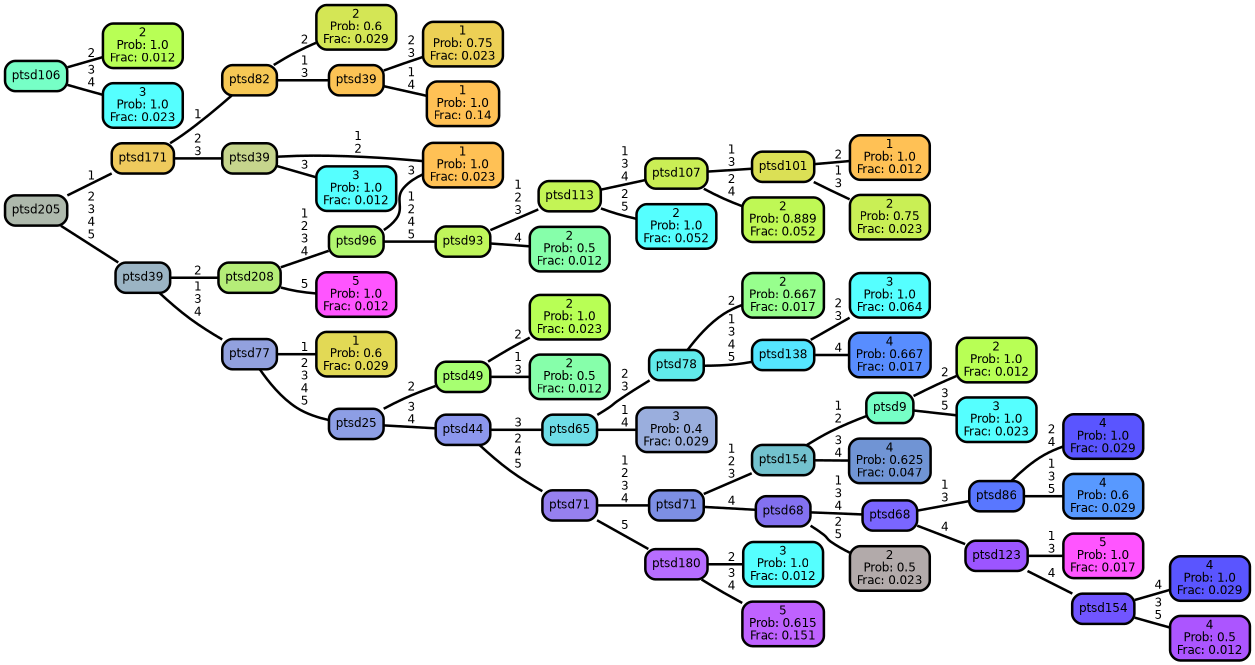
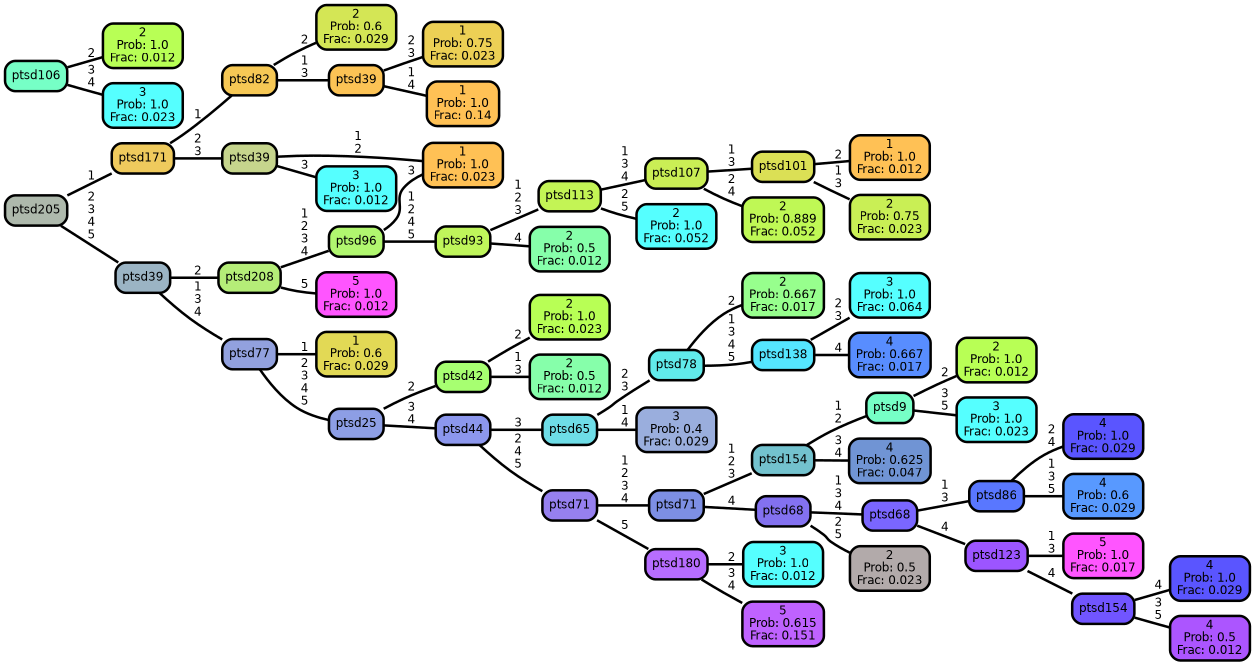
  graph {
    rankdir=LR
    ranksep="0 equally"
    splines=straight
    node [color=black fillcolor="#55ffff" fontcolor=black fontname=helvetica penwidth=3 shape=box style="filled, rounded"]
    edge [color=black fontname=helvetica penwidth=3]
    n1 [fillcolor="#d4e655" label="2\nProb: 0.6\nFrac: 0.029"]
    n2 [fillcolor="#f6c855" label=ptsd82]
    n3 [fillcolor="#fcc355" label=ptsd39]
    n4 [fillcolor="#edd055" label="1\nProb: 0.75\nFrac: 0.023"]
    n5 [fillcolor="#ffc155" label="1\nProb: 1.0\nFrac: 0.14"]
    n6 [fillcolor="#efca5d" label=ptsd171]
    n7 [fillcolor="#c6d58d" label=ptsd39]
    n8 [fillcolor="#ffc155" label="1\nProb: 1.0\nFrac: 0.023"]
    n9 [label="3\nProb: 1.0\nFrac: 0.012"]
    n10 [fillcolor="#aeb9ac" label=ptsd205]
    n11 [fillcolor="#9bb4c4" label=ptsd39]
    n12 [fillcolor="#b5ed78" label=ptsd208]
    n13 [fillcolor="#92a1de" label=ptsd77]
    n14 [fillcolor="#b8ff55" label="2\nProb: 1.0\nFrac: 0.012"]
    n15 [fillcolor="#76ffc6" label=ptsd106]
    n16 [label="3\nProb: 1.0\nFrac: 0.023"]
    n17 [fillcolor="#b1f76f" label=ptsd96]
    n18 [fillcolor="#bff55b" label=ptsd93]
    n19 [fillcolor="#c3f455" label=ptsd113]
    n20 [fillcolor="#86ffaa" label="2\nProb: 0.5\nFrac: 0.012"]
    n21 [fillcolor="#ffc155" label="1\nProb: 1.0\nFrac: 0.012"]
    n22 [fillcolor="#dbe055" label=ptsd101]
    n23 [fillcolor="#c9ef55" label="2\nProb: 0.75\nFrac: 0.023"]
    n24 [fillcolor="#caee55" label=ptsd107]
    n25 [fillcolor="#bff855" label="2\nProb: 0.889\nFrac: 0.052"]
    n26 [label="2\nProb: 1.0\nFrac: 0.052"]
    n27 [fillcolor="#ff55ff" label="5\nProb: 1.0\nFrac: 0.012"]
    n28 [fillcolor="#e2d955" label="1\nProb: 0.6\nFrac: 0.029"]
    n29 [fillcolor="#8d9ee5" label=ptsd25]
-   n30 [fillcolor="#a7ff71" label=ptsd49]
+   n30 [fillcolor="#a7ff71" label=ptsd42]
    n31 [fillcolor="#8c97ed" label=ptsd44]
    n32 [fillcolor="#b8ff55" label="2\nProb: 1.0\nFrac: 0.023"]
    n33 [fillcolor="#86ffaa" label="2\nProb: 0.5\nFrac: 0.012"]
    n34 [fillcolor="#6edde7" label=ptsd65]
    n35 [fillcolor="#9680ef" label=ptsd71]
    n36 [fillcolor="#97ff8d" label="2\nProb: 0.667\nFrac: 0.017"]
    n37 [fillcolor="#61ebeb" label=ptsd78]
    n38 [fillcolor="#55e6ff" label=ptsd138]
    n39 [label="3\nProb: 1.0\nFrac: 0.064"]
    n40 [fillcolor="#588dff" label="4\nProb: 0.667\nFrac: 0.017"]
    n41 [fillcolor="#9aaedd" label="3\nProb: 0.4\nFrac: 0.029"]
    n42 [fillcolor="#7d8fe4" label=ptsd71]
    n43 [fillcolor="#b76dff" label=ptsd180]
    n44 [fillcolor="#b8ff55" label="2\nProb: 1.0\nFrac: 0.012"]
    n45 [fillcolor="#76ffc6" label=ptsd9]
    n46 [label="3\nProb: 1.0\nFrac: 0.023"]
    n47 [fillcolor="#73c2ce" label=ptsd154]
    n48 [fillcolor="#7094d4" label="4\nProb: 0.625\nFrac: 0.047"]
    n49 [fillcolor="#8371f0" label=ptsd68]
    n50 [fillcolor="#7a66ff" label=ptsd68]
    n51 [fillcolor="#b2aaaa" label="2\nProb: 0.5\nFrac: 0.023"]
    n52 [fillcolor="#5a55ff" label="4\nProb: 1.0\nFrac: 0.029"]
    n53 [fillcolor="#5977ff" label=ptsd86]
    n54 [fillcolor="#5899ff" label="4\nProb: 0.6\nFrac: 0.029"]
    n55 [fillcolor="#9c55ff" label=ptsd123]
    n56 [fillcolor="#ff55ff" label="5\nProb: 1.0\nFrac: 0.017"]
    n57 [fillcolor="#7155ff" label=ptsd154]
    n58 [fillcolor="#5a55ff" label="4\nProb: 1.0\nFrac: 0.029"]
    n59 [fillcolor="#ac55ff" label="4\nProb: 0.5\nFrac: 0.012"]
    n60 [label="3\nProb: 1.0\nFrac: 0.012"]
    n61 [fillcolor="#bf62ff" label="5\nProb: 0.615\nFrac: 0.151"]
    subgraph sub_1 {
      rank=same
    }
    n2 -- n1 [label=" 2"]
    n2 -- n3 [label=" 1\n 3"]
    n3 -- n4 [label=" 2\n 3"]
    n3 -- n5 [label=" 1\n 4"]
    n6 -- n2 [label=" 1"]
    n6 -- n7 [label=" 2\n 3"]
    n7 -- n8 [label=" 1\n 2"]
    n7 -- n9 [label=" 3"]
    n10 -- n6 [label=" 1"]
    n10 -- n11 [label=" 2\n 3\n 4\n 5"]
    n11 -- n12 [label=" 2"]
    n11 -- n13 [label=" 1\n 3\n 4"]
    n12 -- n17 [label=" 1\n 2\n 3\n 4"]
    n12 -- n27 [label=" 5"]
    n13 -- n28 [label=" 1"]
    n13 -- n29 [label=" 2\n 3\n 4\n 5"]
    n15 -- n14 [label=" 2"]
    n15 -- n16 [label=" 3\n 4"]
    n17 -- n8 [label=" 3"]
    n17 -- n18 [label=" 1\n 2\n 4\n 5"]
    n18 -- n19 [label=" 1\n 2\n 3"]
    n18 -- n20 [label=" 4"]
    n19 -- n24 [label=" 1\n 3\n 4"]
    n19 -- n26 [label=" 2\n 5"]
    n22 -- n21 [label=" 2"]
    n22 -- n23 [label=" 1\n 3"]
    n24 -- n22 [label=" 1\n 3"]
    n24 -- n25 [label=" 2\n 4"]
    n29 -- n30 [label=" 2"]
    n29 -- n31 [label=" 3\n 4"]
    n30 -- n32 [label=" 2"]
    n30 -- n33 [label=" 1\n 3"]
    n31 -- n34 [label=" 3"]
    n31 -- n35 [label=" 2\n 4\n 5"]
    n34 -- n37 [label=" 2\n 3"]
    n34 -- n41 [label=" 1\n 4"]
    n35 -- n42 [label=" 1\n 2\n 3\n 4"]
    n35 -- n43 [label=" 5"]
    n37 -- n36 [label=" 2"]
    n37 -- n38 [label=" 1\n 3\n 4\n 5"]
    n38 -- n39 [label=" 2\n 3"]
    n38 -- n40 [label=" 4"]
    n42 -- n47 [label=" 1\n 2\n 3"]
    n42 -- n49 [label=" 4"]
    n43 -- n60 [label=" 2"]
    n43 -- n61 [label=" 3\n 4"]
    n45 -- n44 [label=" 2"]
    n45 -- n46 [label=" 3\n 5"]
    n47 -- n45 [label=" 1\n 2"]
    n47 -- n48 [label=" 3\n 4"]
    n49 -- n50 [label=" 1\n 3\n 4"]
    n49 -- n51 [label=" 2\n 5"]
    n50 -- n53 [label=" 1\n 3"]
    n50 -- n55 [label=" 4"]
    n53 -- n52 [label=" 2\n 4"]
    n53 -- n54 [label=" 1\n 3\n 5"]
    n55 -- n56 [label=" 1\n 3"]
    n55 -- n57 [label=" 4"]
    n57 -- n58 [label=" 4"]
    n57 -- n59 [label=" 3\n 5"]
  }
